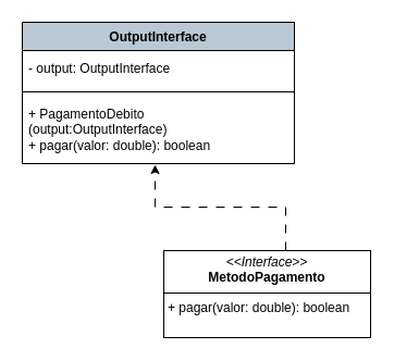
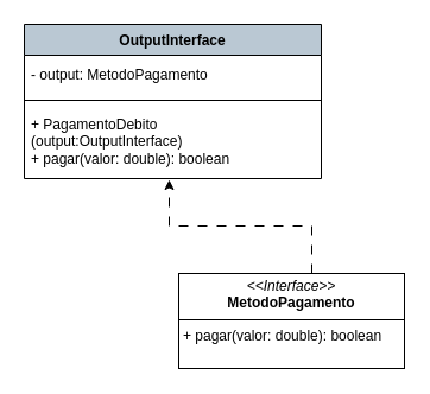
  <mxCell id="0" />
  <mxCell id="1" parent="0" />
  <mxCell id="2" value="OutputInterface" style="swimlane;fontStyle=1;align=center;verticalAlign=top;childLayout=stackLayout;horizontal=1;startSize=26;horizontalStack=0;resizeParent=1;resizeParentMax=0;resizeLast=0;collapsible=1;marginBottom=0;whiteSpace=wrap;html=1;fillColor=#BAC8D3;" vertex="1" parent="1"><mxGeometry x="20" y="20" width="250" height="130" as="geometry" /></mxCell>
- <mxCell id="3" value="- output: OutputInterface&amp;nbsp;&amp;nbsp;" style="text;strokeColor=none;fillColor=none;align=left;verticalAlign=middle;spacingLeft=4;spacingRight=4;overflow=hidden;rotatable=0;points=[[0,0.5],[1,0.5]];portConstraint=eastwest;whiteSpace=wrap;html=1;" vertex="1" parent="2"><mxGeometry y="26" width="250" height="34" as="geometry" /></mxCell>
+ <mxCell id="3" value="- output: MetodoPagamento&amp;nbsp;&amp;nbsp;" style="text;strokeColor=none;fillColor=none;align=left;verticalAlign=middle;spacingLeft=4;spacingRight=4;overflow=hidden;rotatable=0;points=[[0,0.5],[1,0.5]];portConstraint=eastwest;whiteSpace=wrap;html=1;" vertex="1" parent="2"><mxGeometry y="26" width="250" height="34" as="geometry" /></mxCell>
  <mxCell id="4" value="" style="line;strokeWidth=1;fillColor=none;align=left;verticalAlign=middle;spacingTop=-1;spacingLeft=3;spacingRight=3;rotatable=0;labelPosition=right;points=[];portConstraint=eastwest;strokeColor=inherit;" vertex="1" parent="2"><mxGeometry y="60" width="250" height="8" as="geometry" /></mxCell>
  <mxCell id="5" value="&lt;div&gt;+ PagamentoDebito (output:OutputInterface)&amp;nbsp;&lt;/div&gt;&lt;div&gt;+ pagar(valor: double): boolean&amp;nbsp; &amp;nbsp; &amp;nbsp; &amp;nbsp; &amp;nbsp;&lt;/div&gt;" style="text;strokeColor=none;fillColor=none;align=left;verticalAlign=middle;spacingLeft=4;spacingRight=4;overflow=hidden;rotatable=0;points=[[0,0.5],[1,0.5]];portConstraint=eastwest;whiteSpace=wrap;html=1;" vertex="1" parent="2"><mxGeometry y="68" width="250" height="62" as="geometry" /></mxCell>
  <mxCell id="6" value="&lt;p style=&quot;margin:0px;margin-top:4px;text-align:center;&quot;&gt;&lt;i&gt;&amp;lt;&amp;lt;Interface&amp;gt;&amp;gt;&lt;/i&gt;&lt;br&gt;&lt;b&gt;MetodoPagamento&lt;/b&gt;&lt;/p&gt;&lt;hr size=&quot;1&quot; style=&quot;border-style:solid;&quot;&gt;&lt;p style=&quot;margin:0px;margin-left:4px;&quot;&gt;+ pagar(valor: double): boolean &lt;br&gt;&lt;/p&gt;" style="verticalAlign=top;align=left;overflow=fill;html=1;whiteSpace=wrap;" vertex="1" parent="1"><mxGeometry x="150" y="230" width="190" height="80" as="geometry" /></mxCell>
  <mxCell id="7" style="edgeStyle=orthogonalEdgeStyle;rounded=0;orthogonalLoop=1;jettySize=auto;html=1;entryX=0.488;entryY=1.016;entryDx=0;entryDy=0;entryPerimeter=0;dashed=1;dashPattern=8 8;" edge="1" parent="1" source="6" target="5"><mxGeometry relative="1" as="geometry"><Array as="points"><mxPoint x="262" y="190" /><mxPoint x="142" y="190" /></Array></mxGeometry></mxCell>
